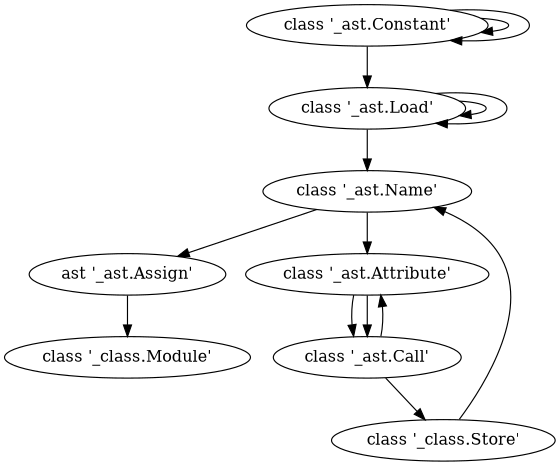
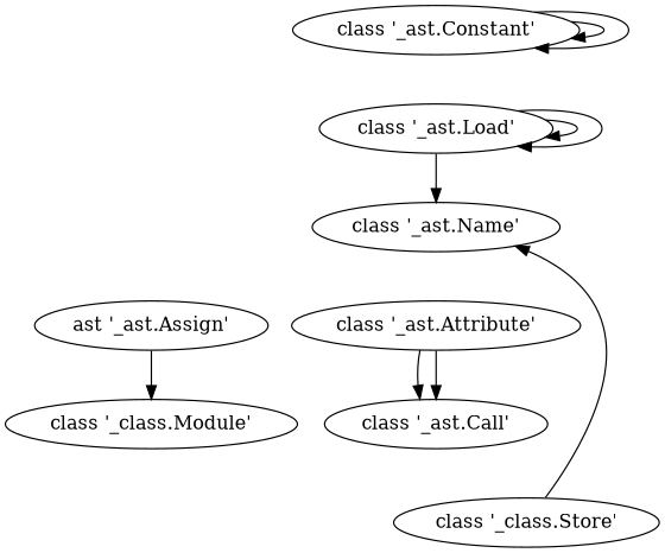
  digraph {
    n1 [label="ast '_ast.Assign'"]
    n2 [label="class '_class.Module'"]
    "class '_ast.Name'"
    "class '_ast.Attribute'"
    "class '_ast.Call'"
    n6 [label="class '_class.Store'"]
    "class '_ast.Load'"
    "class '_ast.Constant'"
    n1 -> n2
-   "class '_ast.Name'" -> n1
-   "class '_ast.Name'" -> "class '_ast.Attribute'"
    "class '_ast.Attribute'" -> "class '_ast.Call'"
    "class '_ast.Attribute'" -> "class '_ast.Call'"
-   "class '_ast.Call'" -> "class '_ast.Attribute'"
-   "class '_ast.Call'" -> n6
    n6 -> "class '_ast.Name'"
    "class '_ast.Load'" -> "class '_ast.Name'"
    "class '_ast.Load'" -> "class '_ast.Load'"
    "class '_ast.Load'" -> "class '_ast.Load'"
-   "class '_ast.Constant'" -> "class '_ast.Load'"
    "class '_ast.Constant'" -> "class '_ast.Constant'"
    "class '_ast.Constant'" -> "class '_ast.Constant'"
  }
